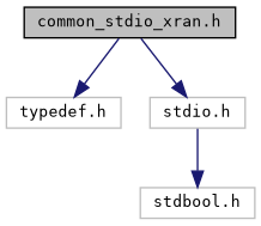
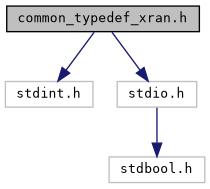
  digraph {
    fontname="DejaVu Sans Mono"
    node [color=grey75 fillcolor=white fontname="DejaVu Sans Mono" fontsize=10 shape=record style=filled]
    edge [color=midnightblue fontname="DejaVu Sans Mono" fontsize=10 labelfontname=Helvetica labelfontsize=10 style=solid]
-   n1 [color=black fillcolor=grey75 fontcolor=black height=0.2 label="common_stdio_xran.h" width=0.4]
-   n2 [height=0.2 label="typedef.h" width=0.4]
+   n1 [color=black fillcolor=grey75 fontcolor=black height=0.2 label="common_typedef_xran.h" width=0.4]
+   n2 [height=0.2 label="stdint.h" width=0.4]
    n3 [height=0.2 label="stdio.h" width=0.4]
    n4 [height=0.2 label="stdbool.h" width=0.4]
    n1 -> n2
    n1 -> n3
    n3 -> n4
  }
